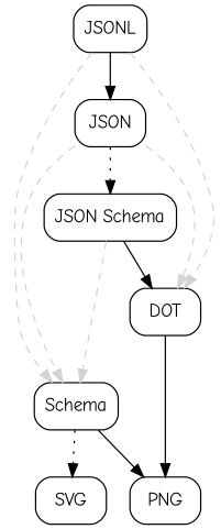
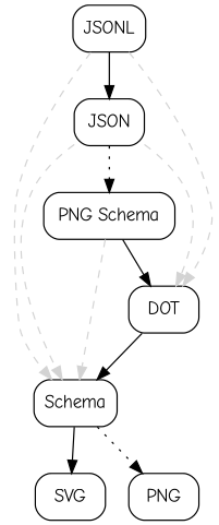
  digraph {
    concentrate=false
    fontname="Comic Neue"
    rankdir=TB
    node [fillcolor=lightblue fontname="Comic Neue" shape=box style=rounded]
    edge [color=black fontname="Comic Neue" style=dashed]
    n1 [label=DOT]
    n2 [label=Schema]
    n3 [label=PNG]
    n4 [label=SVG]
    n5 [label=JSON]
-   n6 [label="JSON Schema"]
+   n6 [label="PNG Schema"]
    n7 [label=JSONL]
-   n1 -> n3 [style=""]
-   n2 -> n3 [style=solid]
-   n2 -> n4 [style=dotted]
+   n1 -> n2 [style=""]
+   n2 -> n3 [style=dotted]
+   n2 -> n4 [style=solid]
    n5 -> n1 [color=lightgray]
    n5 -> n2 [color=lightgray]
    n5 -> n6 [style=dotted]
    n6 -> n1 [style=""]
    n6 -> n2 [color=lightgray]
    n7 -> n1 [color=lightgray]
    n7 -> n2 [color=lightgray]
    n7 -> n5 [style=""]
  }
